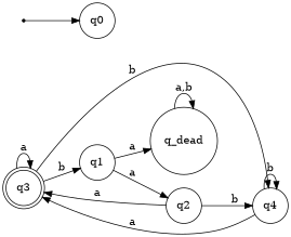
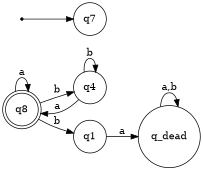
  digraph {
    rankdir=LR
    node [shape=circle]
-   q3 [shape=doublecircle]
+   q3 [shape=doublecircle label=q8]
    q4
    q1
    start [shape=point]
-   q0
+   q0 [label=q7]
    q_dead
-   q2
    q3 -> q3 [label=a]
    q3 -> q4 [label=b]
    q3 -> q1 [label=b]
    q4 -> q3 [label=a]
    q4 -> q4 [label=b]
    q1 -> q_dead [label=a]
-   q1 -> q2 [label=a]
    start -> q0
    q_dead -> q_dead [label="a,b"]
-   q2 -> q3 [label=a]
-   q2 -> q4 [label=b]
  }
